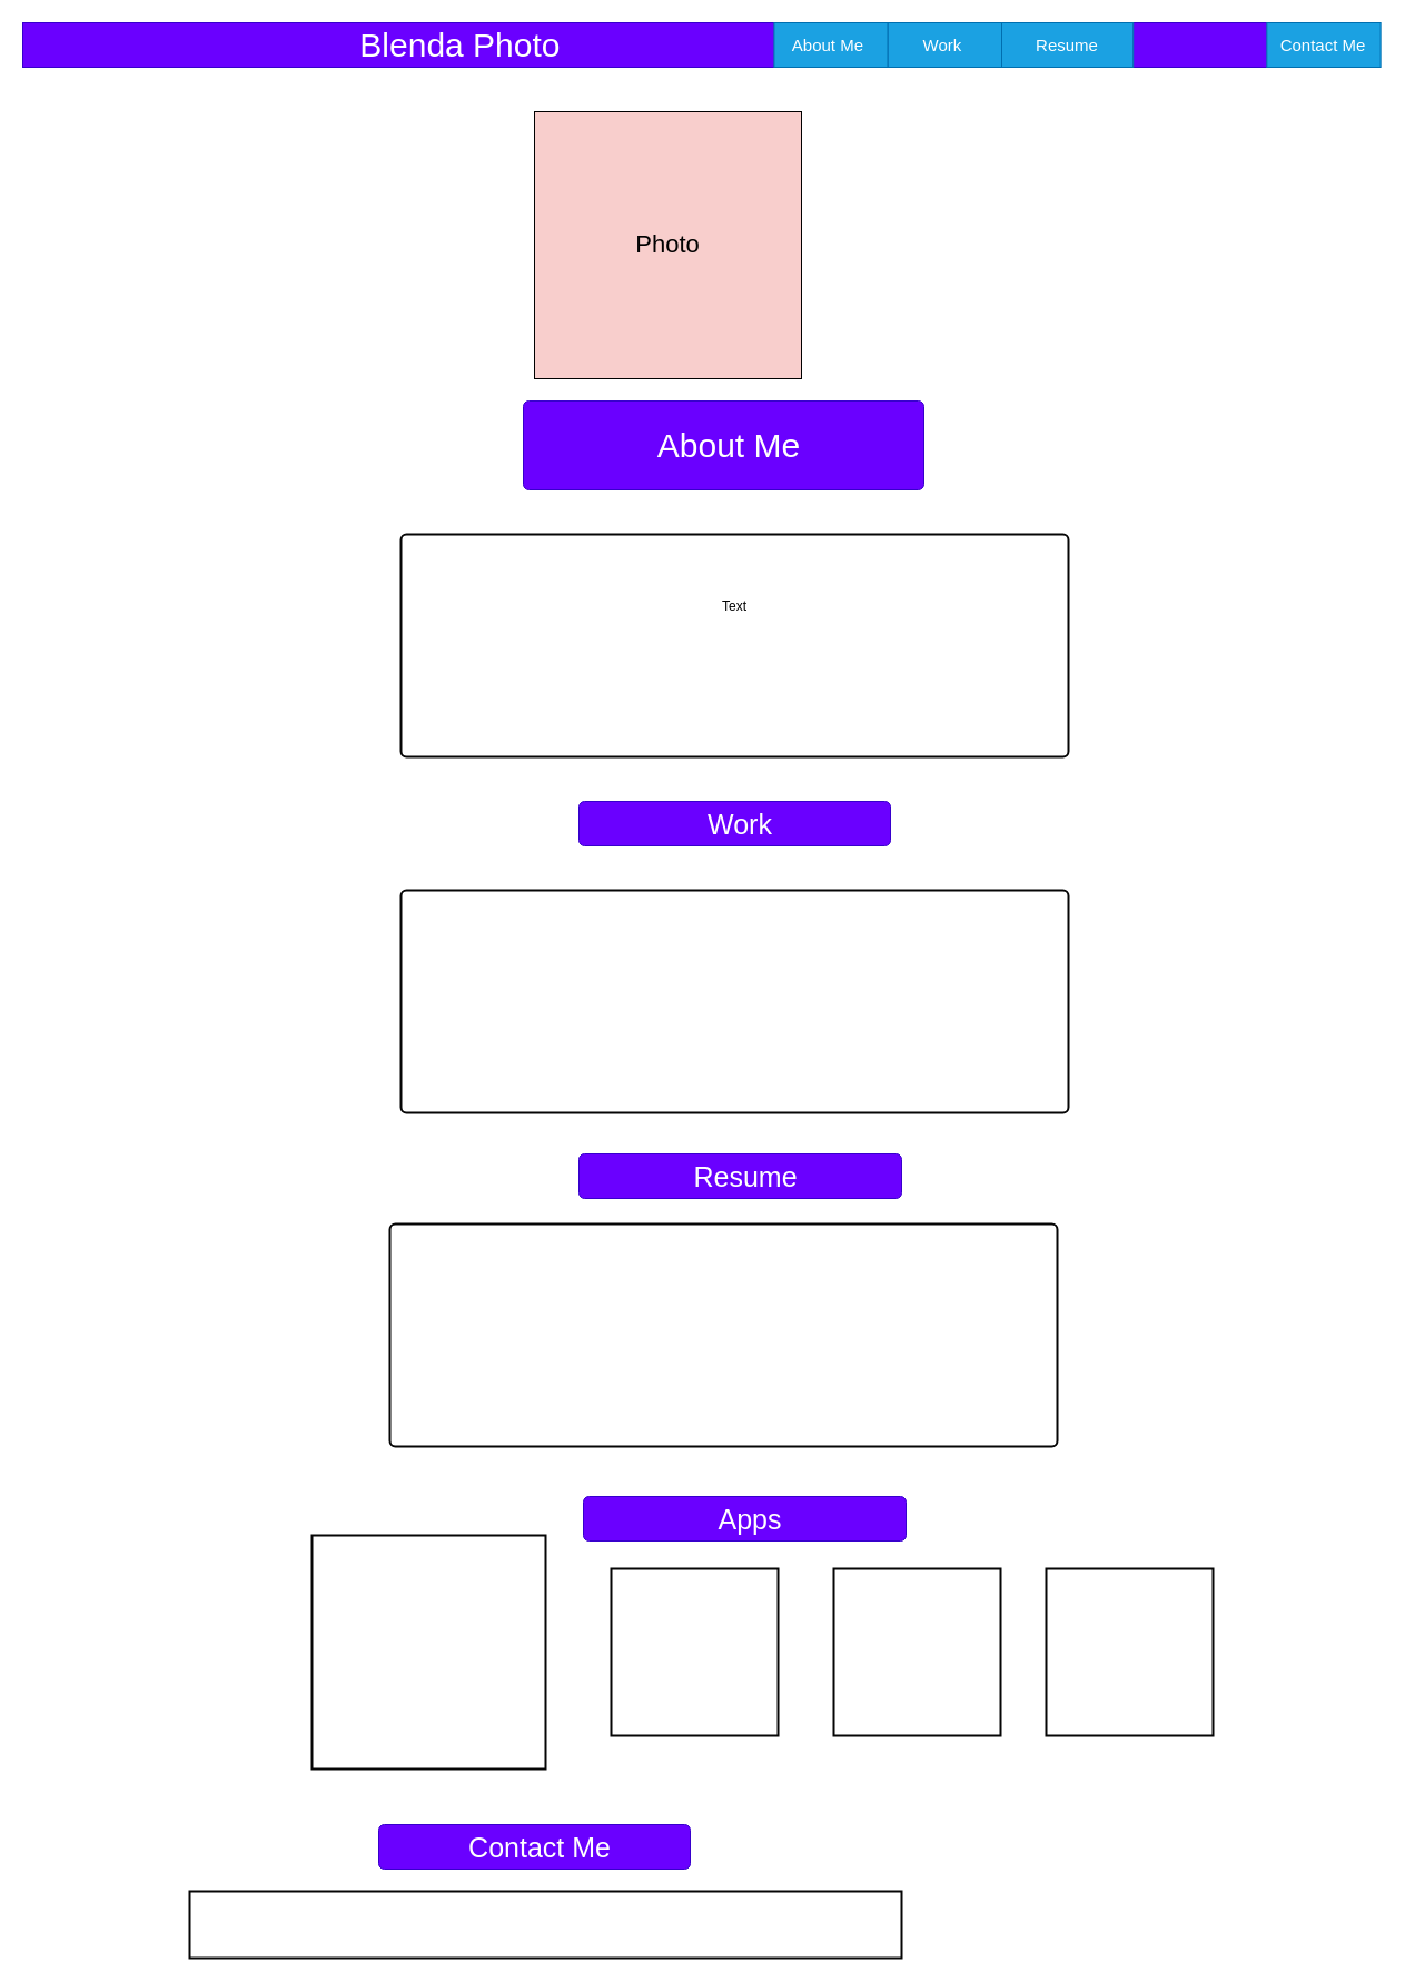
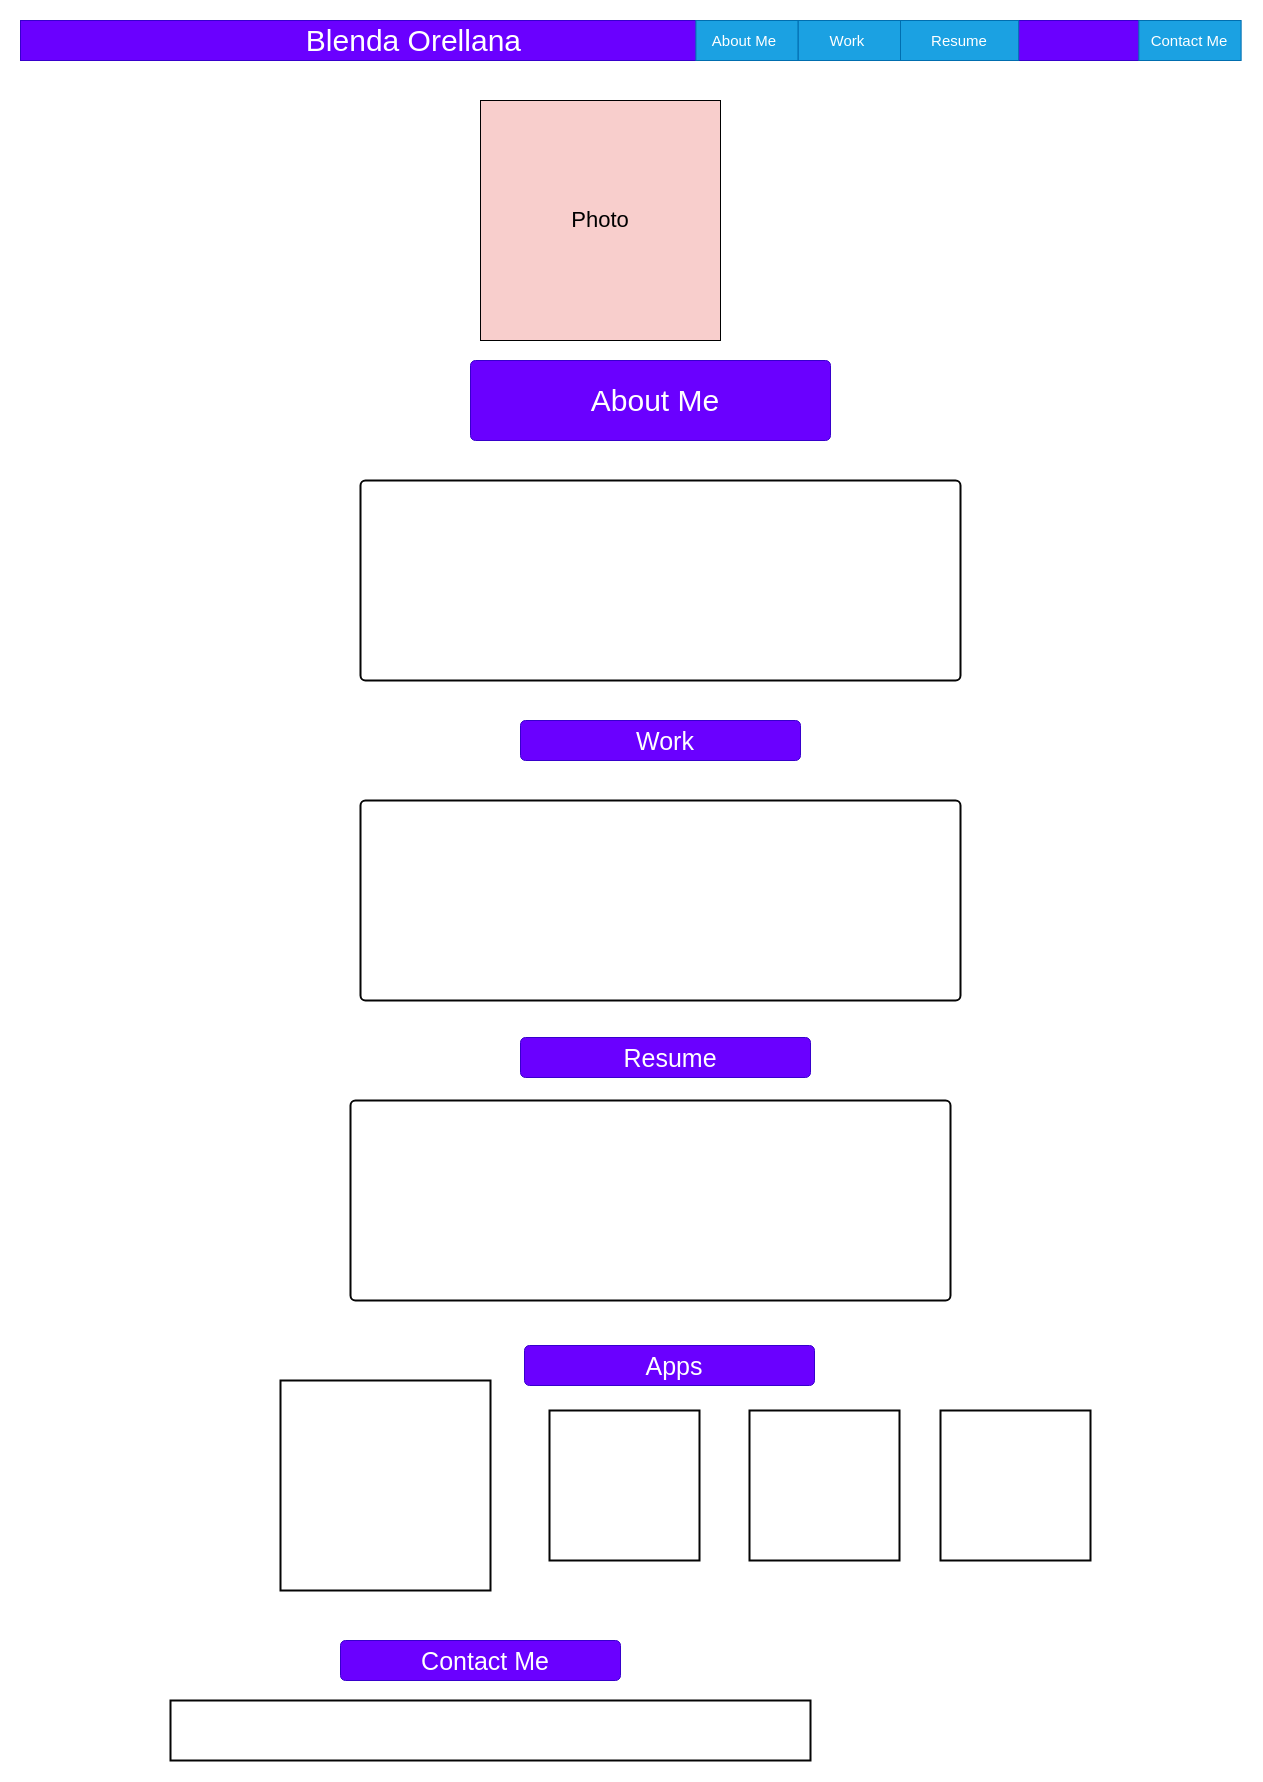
  <mxCell id="0" style=";html=1;" />
  <mxCell id="1" style=";html=1;" parent="0" />
  <mxCell id="2" value="" style="html=1;shadow=0;dashed=0;shape=mxgraph.bootstrap.rect;fillColor=#6a00ff;strokeColor=#3700CC;whiteSpace=wrap;rounded=0;fontSize=12;fontColor=#ffffff;align=center;" parent="1" vertex="1"><mxGeometry width="1220" height="40" as="geometry" x="20" y="20" /></mxCell>
- <mxCell id="3" value="&lt;font style=&quot;font-size: 30px&quot;&gt;Blenda Photo&lt;/font&gt;&amp;nbsp;" style="html=1;shadow=0;dashed=0;fillColor=#6a00ff;strokeColor=#3700CC;shape=mxgraph.bootstrap.rect;fontColor=#ffffff;fontSize=22;whiteSpace=wrap;" parent="2" vertex="1"><mxGeometry width="793.0" height="40" as="geometry" /></mxCell>
+ <mxCell id="3" value="&lt;font style=&quot;font-size: 30px&quot;&gt;Blenda Orellana&lt;/font&gt;&amp;nbsp;" style="html=1;shadow=0;dashed=0;fillColor=#6a00ff;strokeColor=#3700CC;shape=mxgraph.bootstrap.rect;fontColor=#ffffff;fontSize=22;whiteSpace=wrap;" parent="2" vertex="1"><mxGeometry width="793.0" height="40" as="geometry" /></mxCell>
  <mxCell id="4" value="&lt;font style=&quot;font-size: 15px&quot;&gt;About Me&lt;span style=&quot;white-space: pre&quot;&gt; &lt;/span&gt;&lt;/font&gt;" style="html=1;shadow=0;dashed=0;shape=mxgraph.bootstrap.rect;whiteSpace=wrap;fillColor=#1ba1e2;strokeColor=#006EAF;fontColor=#ffffff;" parent="2" vertex="1"><mxGeometry x="675.4" width="102.302" height="40" as="geometry" /></mxCell>
  <mxCell id="5" value="Work&amp;nbsp;" style="html=1;shadow=0;dashed=0;fillColor=#1ba1e2;strokeColor=#006EAF;shape=mxgraph.bootstrap.rect;fontColor=#ffffff;whiteSpace=wrap;fontSize=15;" parent="2" vertex="1"><mxGeometry x="777.697" width="102.302" height="40" as="geometry" /></mxCell>
  <mxCell id="6" value="Contact Me" style="html=1;shadow=0;dashed=0;fillColor=#1ba1e2;strokeColor=#006EAF;shape=mxgraph.bootstrap.rect;fontColor=#ffffff;whiteSpace=wrap;fontSize=15;" vertex="1" parent="2"><mxGeometry x="1118.333" width="102.302" height="40" as="geometry" /></mxCell>
  <mxCell id="7" value="Resume" style="html=1;shadow=0;dashed=0;fillColor=#1ba1e2;strokeColor=#006EAF;shape=mxgraph.bootstrap.rect;fontColor=#ffffff;whiteSpace=wrap;fontSize=15;" vertex="1" parent="2"><mxGeometry x="880" width="118.24" height="40" as="geometry" /></mxCell>
  <mxCell id="8" value="Photo" style="whiteSpace=wrap;html=1;aspect=fixed;fontSize=22;fillColor=#f8cecc;" vertex="1" parent="1"><mxGeometry x="480" y="100" width="240" height="240" as="geometry" /></mxCell>
  <mxCell id="9" value="" style="group" vertex="1" connectable="0" parent="1"><mxGeometry x="260" y="350" width="610" height="1260" as="geometry" /></mxCell>
  <mxCell id="10" value="" style="whiteSpace=wrap;html=1;aspect=fixed;fontSize=25;strokeColor=#050505;strokeWidth=2;align=center;" vertex="1" parent="9"><mxGeometry x="20" y="1030" width="210" height="210" as="geometry" /></mxCell>
  <mxCell id="11" value="" style="group" vertex="1" connectable="0" parent="9"><mxGeometry x="90" y="10" width="610" height="940" as="geometry" /></mxCell>
  <mxCell id="12" value="About Me" style="html=1;shadow=0;dashed=0;shape=mxgraph.bootstrap.rrect;rSize=5;strokeColor=#3700CC;align=center;spacingLeft=10;fontSize=30;whiteSpace=wrap;rounded=0;fillColor=#6a00ff;fontColor=#ffffff;" parent="11" vertex="1"><mxGeometry x="120" width="360" height="80" as="geometry" /></mxCell>
  <mxCell id="13" value="" style="html=1;shadow=0;dashed=0;shape=mxgraph.bootstrap.rrect;rSize=5;fontSize=12;align=left;spacing=10;verticalAlign=top;whiteSpace=wrap;rounded=0;strokeWidth=2;strokeColor=#050505;" parent="11" vertex="1"><mxGeometry x="10" y="120" width="600" height="200" as="geometry" /></mxCell>
- <mxCell id="14" value="Text" style="text;html=1;strokeColor=none;fillColor=none;align=center;verticalAlign=middle;whiteSpace=wrap;rounded=0;" vertex="1" parent="11"><mxGeometry x="290" y="175" width="40" height="20" as="geometry" /></mxCell>
  <mxCell id="15" value="Work" style="html=1;shadow=0;dashed=0;shape=mxgraph.bootstrap.rrect;rSize=5;strokeColor=#3700CC;align=center;spacingLeft=10;fontSize=25;whiteSpace=wrap;rounded=0;fillColor=#6a00ff;fontColor=#ffffff;" vertex="1" parent="11"><mxGeometry x="170" y="360" width="280" height="40" as="geometry" /></mxCell>
  <mxCell id="16" value="" style="html=1;shadow=0;dashed=0;shape=mxgraph.bootstrap.rrect;rSize=5;fontSize=12;align=left;spacing=10;verticalAlign=top;whiteSpace=wrap;rounded=0;strokeWidth=2;strokeColor=#050505;" vertex="1" parent="11"><mxGeometry x="10" y="440" width="600" height="200" as="geometry" /></mxCell>
  <mxCell id="17" value="Resume" style="html=1;shadow=0;dashed=0;shape=mxgraph.bootstrap.rrect;rSize=5;strokeColor=#3700CC;align=center;spacingLeft=10;fontSize=25;whiteSpace=wrap;rounded=0;fillColor=#6a00ff;fontColor=#ffffff;" vertex="1" parent="11"><mxGeometry x="170" y="677" width="290" height="40" as="geometry" /></mxCell>
  <mxCell id="18" value="" style="html=1;shadow=0;dashed=0;shape=mxgraph.bootstrap.rrect;rSize=5;fontSize=12;align=left;spacing=10;verticalAlign=top;whiteSpace=wrap;rounded=0;strokeWidth=2;strokeColor=#050505;" vertex="1" parent="11"><mxGeometry y="740" width="600" height="200" as="geometry" /></mxCell>
  <mxCell id="19" value="" style="group" vertex="1" connectable="0" parent="9"><mxGeometry x="259" y="980" width="380" height="230" as="geometry" /></mxCell>
  <mxCell id="20" value="Apps" style="html=1;shadow=0;dashed=0;shape=mxgraph.bootstrap.rrect;rSize=5;strokeColor=#3700CC;align=center;spacingLeft=10;fontSize=25;whiteSpace=wrap;rounded=0;fillColor=#6a00ff;fontColor=#ffffff;" vertex="1" parent="19"><mxGeometry x="5" y="15" width="290" height="40" as="geometry" /></mxCell>
  <mxCell id="21" value="" style="whiteSpace=wrap;html=1;aspect=fixed;fontSize=25;strokeColor=#050505;strokeWidth=2;align=center;" vertex="1" parent="19"><mxGeometry x="30" y="80" width="150" height="150" as="geometry" /></mxCell>
  <mxCell id="22" value="" style="whiteSpace=wrap;html=1;aspect=fixed;fontSize=25;strokeColor=#050505;strokeWidth=2;align=center;" vertex="1" parent="19"><mxGeometry x="230" y="80" width="150" height="150" as="geometry" /></mxCell>
  <mxCell id="23" value="Contact Me" style="html=1;shadow=0;dashed=0;shape=mxgraph.bootstrap.rrect;rSize=5;strokeColor=#3700CC;align=center;spacingLeft=10;fontSize=25;whiteSpace=wrap;rounded=0;fillColor=#6a00ff;fontColor=#ffffff;" vertex="1" parent="1"><mxGeometry x="340" y="1640" width="280" height="40" as="geometry" /></mxCell>
  <mxCell id="24" value="" style="whiteSpace=wrap;html=1;aspect=fixed;fontSize=25;strokeColor=#050505;strokeWidth=2;align=center;" vertex="1" parent="1"><mxGeometry x="940" y="1410" width="150" height="150" as="geometry" /></mxCell>
  <mxCell id="25" value="" style="rounded=0;whiteSpace=wrap;html=1;fontSize=25;strokeColor=#050505;strokeWidth=2;align=center;" vertex="1" parent="1"><mxGeometry x="170" y="1700" width="640" height="60" as="geometry" /></mxCell>
